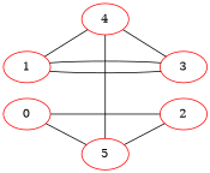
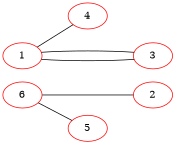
  graph {
    rankdir=LR
    node [color=red]
    4
    5
    3
    2
    1
-   6 [label=0]
+   6
    subgraph sub_1 {
      rank=same
      4
      5
    }
    subgraph sub_2 {
      rank=max
      3
      2
    }
    subgraph sub_3 {
      rank=min
      1
      6
    }
-   4 -- 5
-   4 -- 3
-   5 -- 2
    5 -- 6
    2 -- 6 [weight=3]
    1 -- 4
    1 -- 3
    1 -- 3
  }
